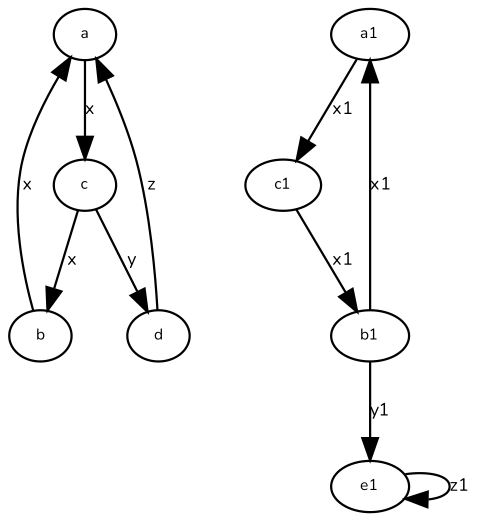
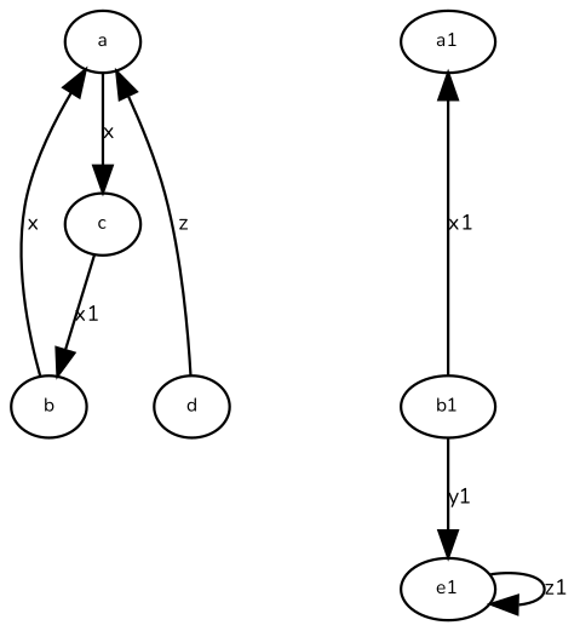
  digraph {
    fontname=Nunito
    node [fontname=Nunito fontsize=7]
    edge [fontname=Nunito fontsize=8]
    n1 [height=.01 label=a width=.01]
    n2 [height=.01 label=c width=.01]
    n3 [height=.01 label=b width=.01]
    n4 [height=.01 label=d width=.01]
    n5 [height=.01 label=a1 width=.01]
-   n6 [height=.01 label=c1 width=.01]
    n7 [height=.01 label=e1 width=.01]
    n8 [height=.01 label=b1 width=.01]
    n1 -> n2 [label=x]
-   n2 -> n3 [label=x]
-   n2 -> n4 [label=y]
+   n2 -> n3 [label=x1]
    n3 -> n1 [label=x]
    n4 -> n1 [label=z]
-   n5 -> n6 [label=x1]
-   n6 -> n8 [label=x1]
    n7 -> n7 [label=z1]
    n8 -> n5 [label=x1]
    n8 -> n7 [label=y1]
  }
